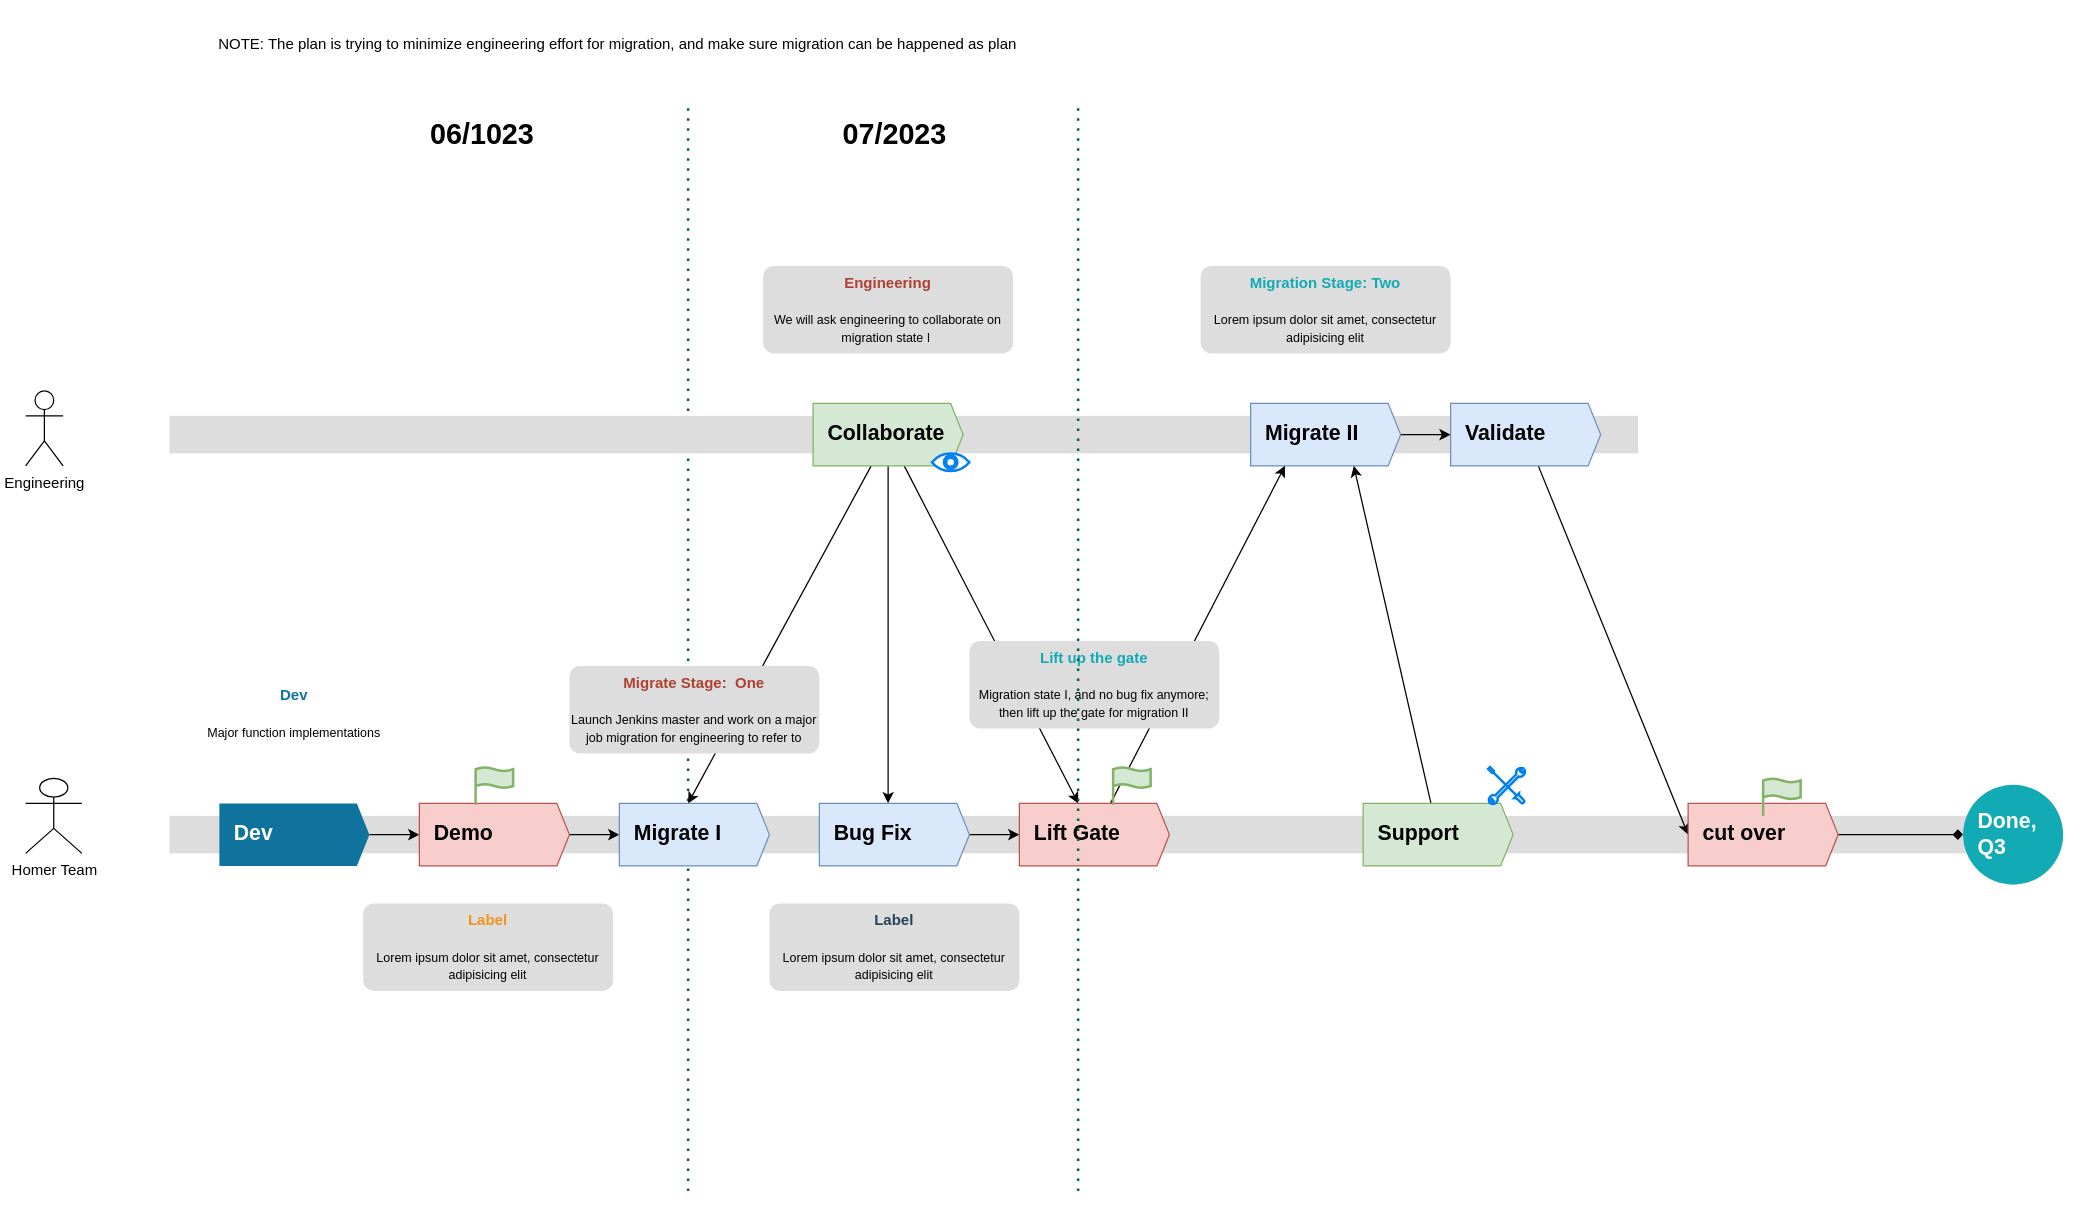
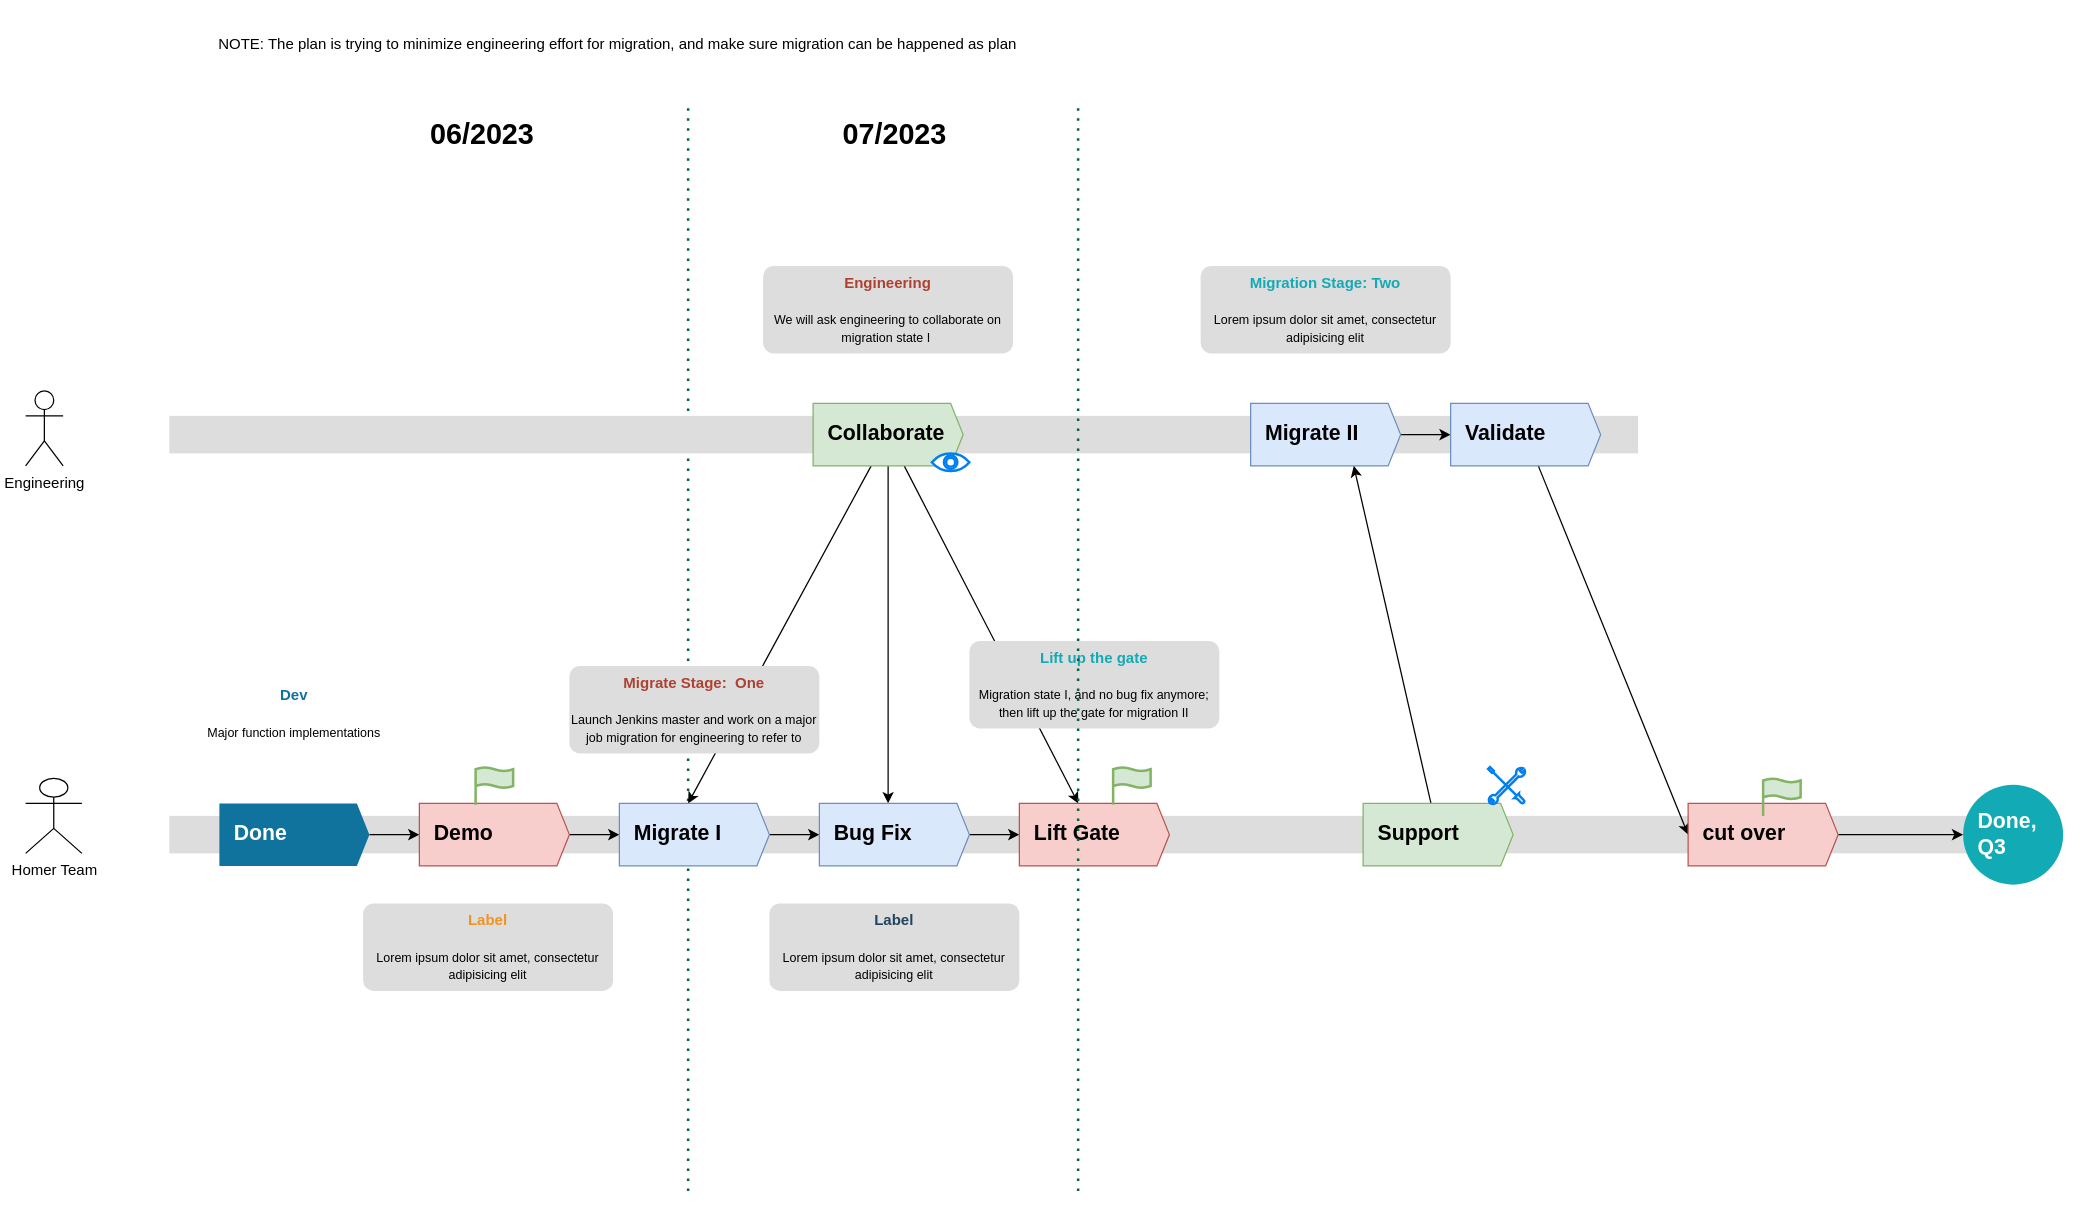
  <mxCell id="0" />
  <mxCell id="1" parent="0" />
  <mxCell id="2" value="" style="endArrow=none;dashed=1;html=1;dashPattern=1 3;strokeWidth=2;rounded=0;strokeColor=#006633;" edge="1" parent="1"><mxGeometry width="50" height="50" relative="1" as="geometry"><mxPoint x="550" y="952" as="sourcePoint" /><mxPoint x="550" y="82" as="targetPoint" /></mxGeometry></mxCell>
  <mxCell id="3" value="" style="fillColor=#dddddd;rounded=0;strokeColor=none;" vertex="1" parent="1"><mxGeometry x="135" y="332" width="1175" height="30" as="geometry" /></mxCell>
  <mxCell id="4" style="rounded=0;orthogonalLoop=1;jettySize=auto;html=1;entryX=0;entryY=0;entryDx=55;entryDy=0;entryPerimeter=0;" edge="1" parent="1" source="7" target="18"><mxGeometry relative="1" as="geometry" /></mxCell>
  <mxCell id="5" style="rounded=0;orthogonalLoop=1;jettySize=auto;html=1;entryX=0;entryY=0;entryDx=55;entryDy=0;entryPerimeter=0;" edge="1" parent="1" source="7" target="20"><mxGeometry relative="1" as="geometry" /></mxCell>
  <mxCell id="6" style="rounded=0;orthogonalLoop=1;jettySize=auto;html=1;" edge="1" parent="1" source="7" target="22"><mxGeometry relative="1" as="geometry" /></mxCell>
  <mxCell id="7" value="Collaborate" style="shape=mxgraph.infographic.ribbonSimple;notch1=0;notch2=10;notch=0;html=1;fillColor=#d5e8d4;strokeColor=#82b366;shadow=0;fontSize=17;align=left;spacingLeft=10;fontStyle=1;whiteSpace=wrap;" vertex="1" parent="1"><mxGeometry x="650" y="322" width="120" height="50" as="geometry" /></mxCell>
  <mxCell id="8" style="edgeStyle=orthogonalEdgeStyle;rounded=0;orthogonalLoop=1;jettySize=auto;html=1;entryX=0;entryY=0;entryDx=0;entryDy=25;entryPerimeter=0;" edge="1" parent="1" source="9" target="29"><mxGeometry relative="1" as="geometry" /></mxCell>
  <mxCell id="9" value="Migrate II" style="shape=mxgraph.infographic.ribbonSimple;notch1=0;notch2=10;notch=0;html=1;fillColor=#dae8fc;strokeColor=#6c8ebf;shadow=0;fontSize=17;align=left;spacingLeft=10;fontStyle=1;whiteSpace=wrap;" vertex="1" parent="1"><mxGeometry x="1000" y="322" width="120" height="50" as="geometry" /></mxCell>
  <mxCell id="10" value="&lt;font style=&quot;&quot;&gt;&lt;font style=&quot;font-size: 12px;&quot; color=&quot;#AE4132&quot;&gt;&lt;b&gt;Engineering&lt;/b&gt;&lt;/font&gt;&lt;br&gt;&lt;br&gt;&lt;font size=&quot;1&quot;&gt;We will ask engineering to collaborate on migration state I&amp;nbsp;&lt;/font&gt;&lt;br&gt;&lt;/font&gt;" style="rounded=1;strokeColor=none;fillColor=#DDDDDD;align=center;arcSize=12;verticalAlign=top;whiteSpace=wrap;html=1;fontSize=12;" vertex="1" parent="1"><mxGeometry x="610" y="212" width="200" height="70" as="geometry" /></mxCell>
  <mxCell id="11" value="&lt;font style=&quot;font-size: 10px&quot;&gt;&lt;font style=&quot;font-size: 12px&quot; color=&quot;#12AAB5&quot;&gt;&lt;b&gt;Migration Stage: Two&lt;/b&gt;&lt;/font&gt;&lt;br&gt;&lt;br&gt;&lt;font size=&quot;1&quot;&gt;Lorem ipsum dolor sit amet, consectetur adipisicing elit&lt;/font&gt;&lt;/font&gt;" style="rounded=1;strokeColor=none;fillColor=#DDDDDD;align=center;arcSize=12;verticalAlign=top;whiteSpace=wrap;html=1;fontSize=12;" vertex="1" parent="1"><mxGeometry x="960" y="212" width="200" height="70" as="geometry" /></mxCell>
  <mxCell id="12" value="" style="fillColor=#dddddd;rounded=0;strokeColor=none;" vertex="1" parent="1"><mxGeometry x="135" y="652" width="1455" height="30" as="geometry" /></mxCell>
  <mxCell id="13" style="edgeStyle=orthogonalEdgeStyle;rounded=0;orthogonalLoop=1;jettySize=auto;html=1;entryX=0;entryY=0;entryDx=0;entryDy=25;entryPerimeter=0;" edge="1" parent="1" source="14" target="16"><mxGeometry relative="1" as="geometry" /></mxCell>
- <mxCell id="14" value="Dev" style="shape=mxgraph.infographic.ribbonSimple;notch1=0;notch2=10;notch=0;html=1;fillColor=#10739E;strokeColor=none;shadow=0;fontSize=17;fontColor=#FFFFFF;align=left;spacingLeft=10;fontStyle=1;whiteSpace=wrap;" vertex="1" parent="1"><mxGeometry x="175" y="642" width="120" height="50" as="geometry" /></mxCell>
+ <mxCell id="14" value="Done" style="shape=mxgraph.infographic.ribbonSimple;notch1=0;notch2=10;notch=0;html=1;fillColor=#10739E;strokeColor=none;shadow=0;fontSize=17;fontColor=#FFFFFF;align=left;spacingLeft=10;fontStyle=1;whiteSpace=wrap;" vertex="1" parent="1"><mxGeometry x="175" y="642" width="120" height="50" as="geometry" /></mxCell>
  <mxCell id="15" style="edgeStyle=orthogonalEdgeStyle;rounded=0;orthogonalLoop=1;jettySize=auto;html=1;entryX=0;entryY=0;entryDx=0;entryDy=25;entryPerimeter=0;" edge="1" parent="1" source="16" target="18"><mxGeometry relative="1" as="geometry" /></mxCell>
  <mxCell id="16" value="Demo" style="shape=mxgraph.infographic.ribbonSimple;notch1=0;notch2=10;notch=0;html=1;fillColor=#f8cecc;strokeColor=#b85450;shadow=0;fontSize=17;align=left;spacingLeft=10;fontStyle=1;whiteSpace=wrap;" vertex="1" parent="1"><mxGeometry x="335" y="642" width="120" height="50" as="geometry" /></mxCell>
+ <mxCell id="17" style="edgeStyle=orthogonalEdgeStyle;rounded=0;orthogonalLoop=1;jettySize=auto;html=1;entryX=0;entryY=0;entryDx=0;entryDy=25;entryPerimeter=0;" edge="1" parent="1" source="18" target="20"><mxGeometry relative="1" as="geometry" /></mxCell>
  <mxCell id="18" value="Migrate I" style="shape=mxgraph.infographic.ribbonSimple;notch1=0;notch2=10;notch=0;html=1;fillColor=#dae8fc;strokeColor=#6c8ebf;shadow=0;fontSize=17;align=left;spacingLeft=10;fontStyle=1;whiteSpace=wrap;" vertex="1" parent="1"><mxGeometry x="495" y="642" width="120" height="50" as="geometry" /></mxCell>
  <mxCell id="19" style="edgeStyle=orthogonalEdgeStyle;rounded=0;orthogonalLoop=1;jettySize=auto;html=1;entryX=0;entryY=0;entryDx=0;entryDy=25;entryPerimeter=0;" edge="1" parent="1" source="20" target="22"><mxGeometry relative="1" as="geometry" /></mxCell>
  <mxCell id="20" value="Bug Fix" style="shape=mxgraph.infographic.ribbonSimple;notch1=0;notch2=10;notch=0;html=1;fillColor=#dae8fc;strokeColor=#6c8ebf;shadow=0;fontSize=17;align=left;spacingLeft=10;fontStyle=1;whiteSpace=wrap;" vertex="1" parent="1"><mxGeometry x="655" y="642" width="120" height="50" as="geometry" /></mxCell>
- <mxCell id="21" style="rounded=0;orthogonalLoop=1;jettySize=auto;html=1;entryX=0;entryY=0;entryDx=27.5;entryDy=50;entryPerimeter=0;" edge="1" parent="1" source="22" target="9"><mxGeometry relative="1" as="geometry" /></mxCell>
  <mxCell id="22" value="Lift Gate" style="shape=mxgraph.infographic.ribbonSimple;notch1=0;notch2=10;notch=0;html=1;fillColor=#f8cecc;strokeColor=#b85450;shadow=0;fontSize=17;align=left;spacingLeft=10;fontStyle=1;whiteSpace=wrap;" vertex="1" parent="1"><mxGeometry x="815" y="642" width="120" height="50" as="geometry" /></mxCell>
  <mxCell id="23" value="&lt;font style=&quot;font-size: 10px&quot;&gt;&lt;font style=&quot;font-size: 12px&quot; color=&quot;#10739E&quot;&gt;&lt;b&gt;Dev&lt;/b&gt;&lt;/font&gt;&lt;br&gt;&lt;br&gt;&lt;font size=&quot;1&quot;&gt;Major function implementations&lt;/font&gt;&lt;/font&gt;" style="rounded=1;strokeColor=none;fillColor=#ffffff;align=center;arcSize=12;verticalAlign=top;whiteSpace=wrap;html=1;fontSize=12;" vertex="1" parent="1"><mxGeometry x="135" y="542" width="200" height="70" as="geometry" /></mxCell>
  <mxCell id="24" value="&lt;font style=&quot;font-size: 10px&quot;&gt;&lt;font style=&quot;font-size: 12px&quot; color=&quot;#F2931E&quot;&gt;&lt;b&gt;Label&lt;/b&gt;&lt;/font&gt;&lt;br&gt;&lt;br&gt;&lt;font size=&quot;1&quot;&gt;Lorem ipsum dolor sit amet, consectetur adipisicing elit&lt;/font&gt;&lt;/font&gt;" style="rounded=1;strokeColor=none;fillColor=#DDDDDD;align=center;arcSize=12;verticalAlign=top;whiteSpace=wrap;html=1;fontSize=12;" vertex="1" parent="1"><mxGeometry x="290" y="722" width="200" height="70" as="geometry" /></mxCell>
  <mxCell id="25" value="&lt;font style=&quot;&quot;&gt;&lt;font style=&quot;font-size: 12px;&quot; color=&quot;#AE4132&quot;&gt;&lt;b&gt;Migrate Stage:&amp;nbsp; One&lt;/b&gt;&lt;/font&gt;&lt;br&gt;&lt;br&gt;&lt;font size=&quot;1&quot;&gt;Launch Jenkins master and work on a major job migration&amp;nbsp;for engineering to refer to&lt;/font&gt;&lt;br&gt;&lt;/font&gt;" style="rounded=1;strokeColor=none;fillColor=#DDDDDD;align=center;arcSize=12;verticalAlign=top;whiteSpace=wrap;html=1;fontSize=12;" vertex="1" parent="1"><mxGeometry x="455" y="532" width="200" height="70" as="geometry" /></mxCell>
  <mxCell id="26" value="&lt;font style=&quot;font-size: 10px&quot;&gt;&lt;font style=&quot;font-size: 12px&quot; color=&quot;#23445D&quot;&gt;&lt;b&gt;Label&lt;/b&gt;&lt;/font&gt;&lt;br&gt;&lt;br&gt;&lt;font size=&quot;1&quot;&gt;Lorem ipsum dolor sit amet, consectetur adipisicing elit&lt;/font&gt;&lt;/font&gt;" style="rounded=1;strokeColor=none;fillColor=#DDDDDD;align=center;arcSize=12;verticalAlign=top;whiteSpace=wrap;html=1;fontSize=12;" vertex="1" parent="1"><mxGeometry x="615" y="722" width="200" height="70" as="geometry" /></mxCell>
  <mxCell id="27" value="&lt;font style=&quot;&quot;&gt;&lt;font color=&quot;#12aab5&quot;&gt;&lt;b&gt;Lift up the gate&lt;/b&gt;&lt;/font&gt;&lt;br&gt;&lt;br&gt;&lt;span style=&quot;font-size: 10px;&quot;&gt;Migration state I, and no bug fix anymore; then lift up the gate for migration II&lt;/span&gt;&lt;br&gt;&lt;/font&gt;" style="rounded=1;strokeColor=none;fillColor=#DDDDDD;align=center;arcSize=12;verticalAlign=top;whiteSpace=wrap;html=1;fontSize=12;" vertex="1" parent="1"><mxGeometry x="775" y="512" width="200" height="70" as="geometry" /></mxCell>
  <mxCell id="28" style="rounded=0;orthogonalLoop=1;jettySize=auto;html=1;entryX=0;entryY=0;entryDx=0;entryDy=25;entryPerimeter=0;" edge="1" parent="1" source="29" target="33"><mxGeometry relative="1" as="geometry" /></mxCell>
  <mxCell id="29" value="Validate" style="shape=mxgraph.infographic.ribbonSimple;notch1=0;notch2=10;notch=0;html=1;fillColor=#dae8fc;strokeColor=#6c8ebf;shadow=0;fontSize=17;align=left;spacingLeft=10;fontStyle=1;whiteSpace=wrap;" vertex="1" parent="1"><mxGeometry x="1160" y="322" width="120" height="50" as="geometry" /></mxCell>
  <mxCell id="30" style="rounded=0;orthogonalLoop=1;jettySize=auto;html=1;entryX=0;entryY=0;entryDx=82.5;entryDy=50;entryPerimeter=0;" edge="1" parent="1" source="31" target="9"><mxGeometry relative="1" as="geometry" /></mxCell>
  <mxCell id="31" value="Support" style="shape=mxgraph.infographic.ribbonSimple;notch1=0;notch2=10;notch=0;html=1;fillColor=#d5e8d4;strokeColor=#82b366;shadow=0;fontSize=17;align=left;spacingLeft=10;fontStyle=1;whiteSpace=wrap;" vertex="1" parent="1"><mxGeometry x="1090" y="642" width="120" height="50" as="geometry" /></mxCell>
- <mxCell id="32" style="edgeStyle=orthogonalEdgeStyle;rounded=0;orthogonalLoop=1;jettySize=auto;html=1;endArrow=diamond;" edge="1" parent="1" source="33" target="34"><mxGeometry relative="1" as="geometry" /></mxCell>
+ <mxCell id="32" style="edgeStyle=orthogonalEdgeStyle;rounded=0;orthogonalLoop=1;jettySize=auto;html=1;" edge="1" parent="1" source="33" target="34"><mxGeometry relative="1" as="geometry" /></mxCell>
  <mxCell id="33" value="cut over" style="shape=mxgraph.infographic.ribbonSimple;notch1=0;notch2=10;notch=0;html=1;fillColor=#f8cecc;strokeColor=#b85450;shadow=0;fontSize=17;align=left;spacingLeft=10;fontStyle=1;whiteSpace=wrap;" vertex="1" parent="1"><mxGeometry x="1350" y="642" width="120" height="50" as="geometry" /></mxCell>
  <mxCell id="34" value="Done, Q3" style="ellipse;whiteSpace=wrap;html=1;fontSize=17;align=left;fillColor=#12AAB5;strokeColor=none;fontColor=#FFFFFF;shadow=0;spacingLeft=10;fontStyle=1;" vertex="1" parent="1"><mxGeometry x="1570" y="627" width="80" height="80" as="geometry" /></mxCell>
  <mxCell id="35" value="" style="endArrow=none;dashed=1;html=1;dashPattern=1 3;strokeWidth=2;rounded=0;strokeColor=#006633;" edge="1" parent="1"><mxGeometry width="50" height="50" relative="1" as="geometry"><mxPoint x="862" y="952" as="sourcePoint" /><mxPoint x="862" y="82" as="targetPoint" /></mxGeometry></mxCell>
- <mxCell id="36" value="06/1023" style="text;html=1;align=center;verticalAlign=middle;resizable=0;points=[];autosize=1;strokeColor=none;fillColor=none;fontSize=23;fontStyle=1" vertex="1" parent="1"><mxGeometry x="330" y="87" width="110" height="40" as="geometry" /></mxCell>
+ <mxCell id="36" value="06/2023" style="text;html=1;align=center;verticalAlign=middle;resizable=0;points=[];autosize=1;strokeColor=none;fillColor=none;fontSize=23;fontStyle=1" vertex="1" parent="1"><mxGeometry x="330" y="87" width="110" height="40" as="geometry" /></mxCell>
  <mxCell id="37" value="07/2023" style="text;html=1;align=center;verticalAlign=middle;resizable=0;points=[];autosize=1;strokeColor=none;fillColor=none;fontSize=23;fontStyle=1" vertex="1" parent="1"><mxGeometry x="660" y="87" width="110" height="40" as="geometry" /></mxCell>
  <mxCell id="38" value="" style="html=1;verticalLabelPosition=bottom;align=center;labelBackgroundColor=#ffffff;verticalAlign=top;strokeWidth=2;strokeColor=#0080F0;shadow=0;dashed=0;shape=mxgraph.ios7.icons.eye;" vertex="1" parent="1"><mxGeometry x="745" y="362" width="30" height="14.1" as="geometry" /></mxCell>
  <mxCell id="39" value="" style="html=1;verticalLabelPosition=bottom;align=center;labelBackgroundColor=#ffffff;verticalAlign=top;strokeWidth=2;strokeColor=#0080F0;shadow=0;dashed=0;shape=mxgraph.ios7.icons.tools;pointerEvents=1" vertex="1" parent="1"><mxGeometry x="1190" y="613" width="29.7" height="29.7" as="geometry" /></mxCell>
  <mxCell id="40" value="" style="html=1;verticalLabelPosition=bottom;align=center;labelBackgroundColor=#ffffff;verticalAlign=top;strokeWidth=2;strokeColor=#82b366;shadow=0;dashed=0;shape=mxgraph.ios7.icons.flag;fillColor=#d5e8d4;" vertex="1" parent="1"><mxGeometry x="380" y="613" width="30" height="30" as="geometry" /></mxCell>
  <mxCell id="41" value="" style="html=1;verticalLabelPosition=bottom;align=center;labelBackgroundColor=#ffffff;verticalAlign=top;strokeWidth=2;strokeColor=#82b366;shadow=0;dashed=0;shape=mxgraph.ios7.icons.flag;fillColor=#d5e8d4;" vertex="1" parent="1"><mxGeometry x="890" y="613" width="30" height="30" as="geometry" /></mxCell>
  <mxCell id="42" value="" style="html=1;verticalLabelPosition=bottom;align=center;labelBackgroundColor=#ffffff;verticalAlign=top;strokeWidth=2;strokeColor=#82b366;shadow=0;dashed=0;shape=mxgraph.ios7.icons.flag;fillColor=#d5e8d4;" vertex="1" parent="1"><mxGeometry x="1410" y="622" width="30" height="30" as="geometry" /></mxCell>
  <mxCell id="43" value="NOTE: The plan is trying to minimize engineering effort for migration, and make sure migration can be happened as plan&amp;nbsp;" style="text;html=1;align=center;verticalAlign=middle;resizable=0;points=[];autosize=1;strokeColor=none;fillColor=none;" vertex="1" parent="1"><mxGeometry x="160" y="20" width="670" height="30" as="geometry" /></mxCell>
  <mxCell id="44" value="Engineering" style="shape=umlActor;verticalLabelPosition=bottom;verticalAlign=top;html=1;outlineConnect=0;" vertex="1" parent="1"><mxGeometry x="20" y="312" width="30" height="60" as="geometry" /></mxCell>
  <mxCell id="45" value="Homer Team" style="shape=umlActor;verticalLabelPosition=bottom;verticalAlign=top;html=1;outlineConnect=0;" vertex="1" parent="1"><mxGeometry x="20" y="622" width="45" height="60" as="geometry" /></mxCell>
